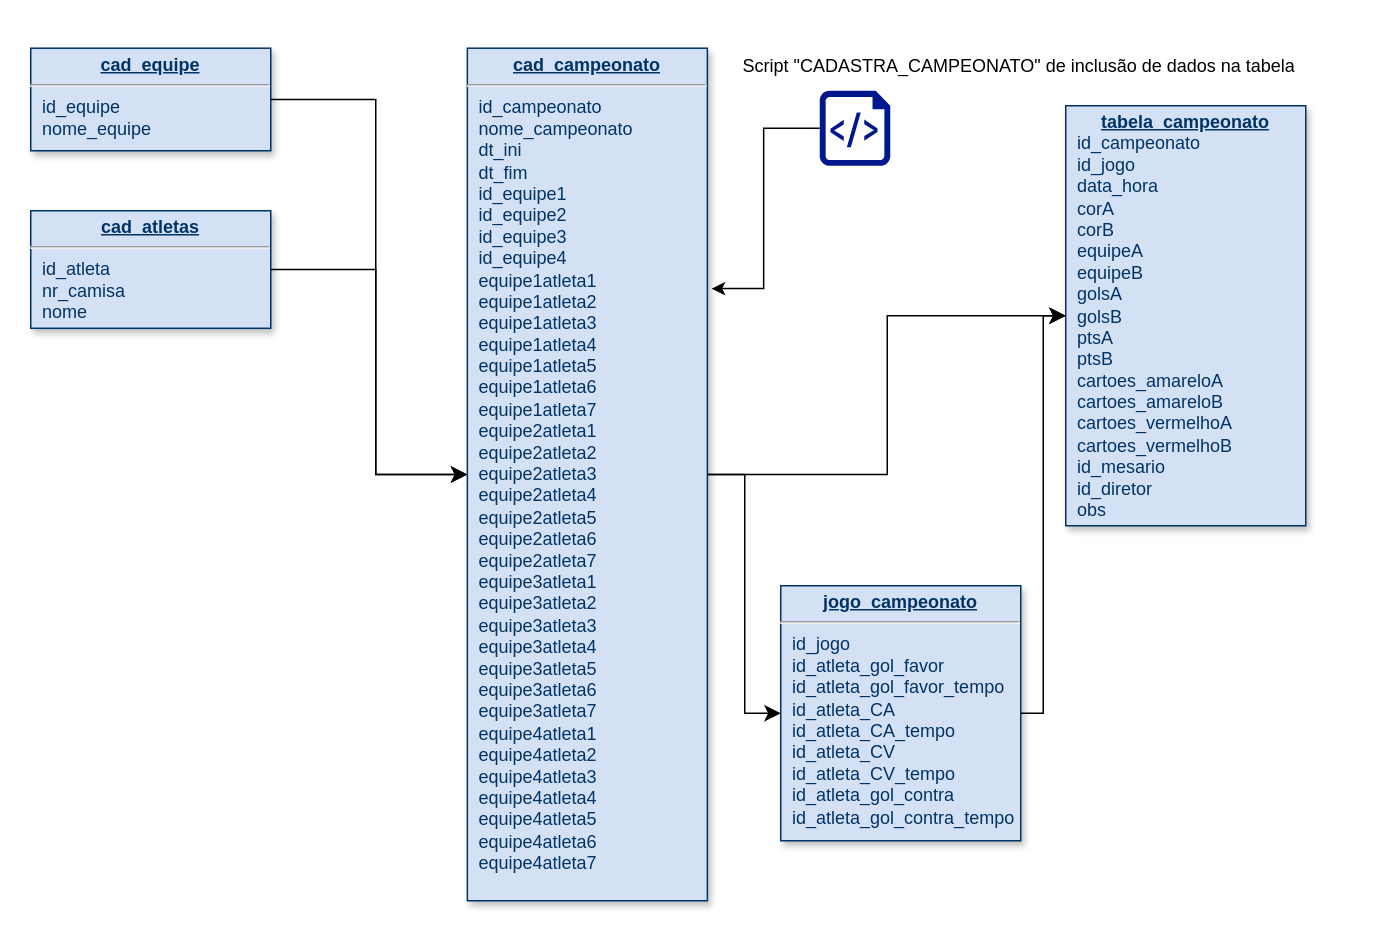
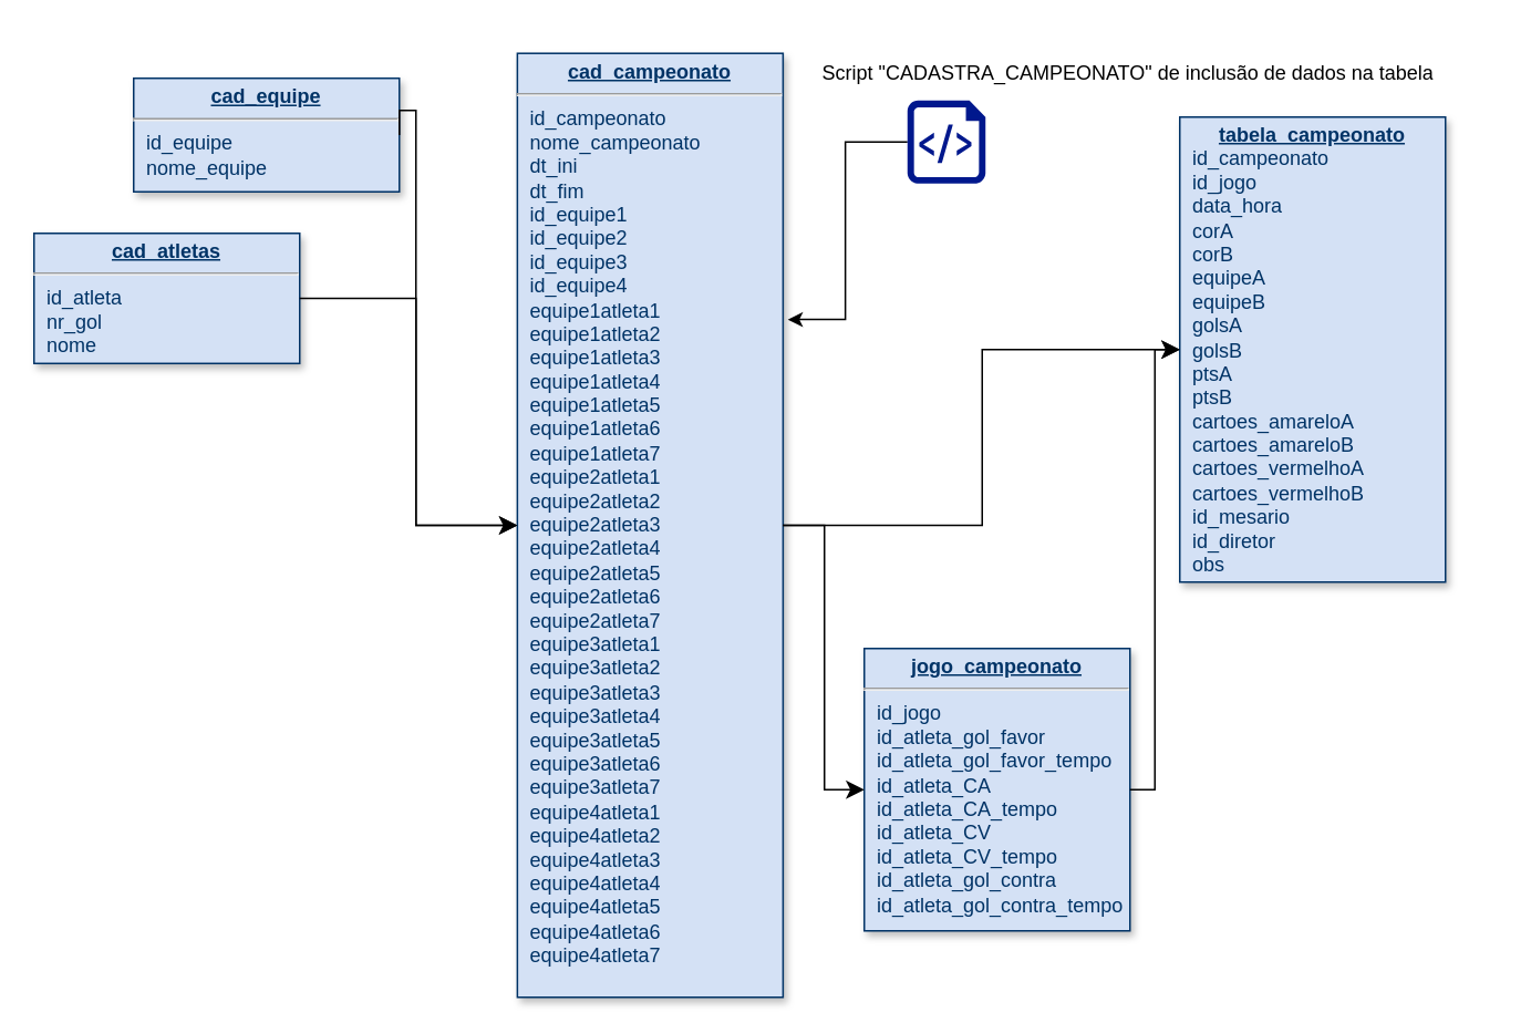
  <mxCell id="0" />
  <mxCell id="1" parent="0" />
- <mxCell id="2" value="&lt;p style=&quot;margin: 0px; margin-top: 4px; text-align: center; text-decoration: underline;&quot;&gt;&lt;strong&gt;cad_equipe&lt;/strong&gt;&lt;/p&gt;&lt;hr&gt;&lt;p style=&quot;margin: 0px; margin-left: 8px;&quot;&gt;id_equipe&lt;/p&gt;&lt;p style=&quot;margin: 0px; margin-left: 8px;&quot;&gt;nome_equipe&lt;br&gt;&lt;br&gt;&lt;/p&gt;" style="verticalAlign=top;align=left;overflow=fill;fontSize=12;fontFamily=Helvetica;html=1;strokeColor=#003366;shadow=1;fillColor=#D4E1F5;fontColor=#003366" vertex="1" parent="1"><mxGeometry x="20" y="31.64" width="160" height="68.36" as="geometry" /></mxCell>
+ <mxCell id="2" value="&lt;p style=&quot;margin: 0px; margin-top: 4px; text-align: center; text-decoration: underline;&quot;&gt;&lt;strong&gt;cad_equipe&lt;/strong&gt;&lt;/p&gt;&lt;hr&gt;&lt;p style=&quot;margin: 0px; margin-left: 8px;&quot;&gt;id_equipe&lt;/p&gt;&lt;p style=&quot;margin: 0px; margin-left: 8px;&quot;&gt;nome_equipe&lt;br&gt;&lt;br&gt;&lt;/p&gt;" style="verticalAlign=top;align=left;overflow=fill;fontSize=12;fontFamily=Helvetica;html=1;strokeColor=#003366;shadow=1;fillColor=#D4E1F5;fontColor=#003366" vertex="1" parent="1"><mxGeometry x="80" y="46.64" width="160" height="68.36" as="geometry" /></mxCell>
  <mxCell id="3" value="&lt;p style=&quot;margin: 0px; margin-top: 4px; text-align: center; text-decoration: underline;&quot;&gt;&lt;b&gt;cad_campeonato&lt;/b&gt;&lt;/p&gt;&lt;hr&gt;&lt;p style=&quot;margin: 0px; margin-left: 8px;&quot;&gt;id_campeonato&lt;/p&gt;&lt;p style=&quot;margin: 0px; margin-left: 8px;&quot;&gt;nome_campeonato&lt;/p&gt;&lt;p style=&quot;margin: 0px; margin-left: 8px;&quot;&gt;dt_ini&lt;/p&gt;&lt;p style=&quot;margin: 0px; margin-left: 8px;&quot;&gt;dt_fim&lt;/p&gt;&lt;p style=&quot;margin: 0px; margin-left: 8px;&quot;&gt;&lt;span style=&quot;background-color: initial;&quot;&gt;id_equipe1&lt;/span&gt;&lt;br&gt;&lt;/p&gt;&lt;p style=&quot;margin: 0px; margin-left: 8px;&quot;&gt;id_equipe2&lt;/p&gt;&lt;p style=&quot;margin: 0px; margin-left: 8px;&quot;&gt;id_equipe3&lt;/p&gt;&lt;p style=&quot;margin: 0px; margin-left: 8px;&quot;&gt;id_equipe4&lt;/p&gt;&lt;p style=&quot;margin: 0px; margin-left: 8px;&quot;&gt;equipe1atleta1&lt;/p&gt;&lt;p style=&quot;margin: 0px; margin-left: 8px;&quot;&gt;equipe1atleta2&lt;/p&gt;&lt;p style=&quot;margin: 0px; margin-left: 8px;&quot;&gt;equipe1atleta3&lt;/p&gt;&lt;p style=&quot;margin: 0px; margin-left: 8px;&quot;&gt;equipe1atleta4&lt;/p&gt;&lt;p style=&quot;margin: 0px; margin-left: 8px;&quot;&gt;equipe1atleta5&lt;/p&gt;&lt;p style=&quot;margin: 0px; margin-left: 8px;&quot;&gt;equipe1atleta6&lt;/p&gt;&lt;p style=&quot;margin: 0px; margin-left: 8px;&quot;&gt;equipe1atleta7&lt;/p&gt;&lt;p style=&quot;margin: 0px; margin-left: 8px;&quot;&gt;equipe2atleta1&lt;/p&gt;&lt;p style=&quot;margin: 0px; margin-left: 8px;&quot;&gt;equipe2atleta2&lt;/p&gt;&lt;p style=&quot;margin: 0px; margin-left: 8px;&quot;&gt;equipe2atleta3&lt;/p&gt;&lt;p style=&quot;margin: 0px; margin-left: 8px;&quot;&gt;equipe2atleta4&lt;/p&gt;&lt;p style=&quot;margin: 0px; margin-left: 8px;&quot;&gt;equipe2atleta5&lt;/p&gt;&lt;p style=&quot;margin: 0px; margin-left: 8px;&quot;&gt;equipe2atleta6&lt;/p&gt;&lt;p style=&quot;margin: 0px; margin-left: 8px;&quot;&gt;equipe2atleta7&lt;/p&gt;&lt;p style=&quot;margin: 0px; margin-left: 8px;&quot;&gt;equipe3atleta1&lt;/p&gt;&lt;p style=&quot;margin: 0px; margin-left: 8px;&quot;&gt;equipe3atleta2&lt;/p&gt;&lt;p style=&quot;margin: 0px; margin-left: 8px;&quot;&gt;equipe3atleta3&lt;/p&gt;&lt;p style=&quot;margin: 0px; margin-left: 8px;&quot;&gt;equipe3atleta4&lt;/p&gt;&lt;p style=&quot;margin: 0px; margin-left: 8px;&quot;&gt;equipe3atleta5&lt;/p&gt;&lt;p style=&quot;margin: 0px; margin-left: 8px;&quot;&gt;equipe3atleta6&lt;/p&gt;&lt;p style=&quot;margin: 0px; margin-left: 8px;&quot;&gt;equipe3atleta7&lt;/p&gt;&lt;p style=&quot;margin: 0px; margin-left: 8px;&quot;&gt;equipe4atleta1&lt;/p&gt;&lt;p style=&quot;margin: 0px; margin-left: 8px;&quot;&gt;equipe4atleta2&lt;/p&gt;&lt;p style=&quot;margin: 0px; margin-left: 8px;&quot;&gt;equipe4atleta3&lt;/p&gt;&lt;p style=&quot;margin: 0px; margin-left: 8px;&quot;&gt;equipe4atleta4&lt;/p&gt;&lt;p style=&quot;margin: 0px; margin-left: 8px;&quot;&gt;equipe4atleta5&lt;/p&gt;&lt;p style=&quot;margin: 0px; margin-left: 8px;&quot;&gt;equipe4atleta6&lt;/p&gt;&lt;p style=&quot;margin: 0px; margin-left: 8px;&quot;&gt;equipe4atleta7&lt;/p&gt;" style="verticalAlign=top;align=left;overflow=fill;fontSize=12;fontFamily=Helvetica;html=1;strokeColor=#003366;shadow=1;fillColor=#D4E1F5;fontColor=#003366" vertex="1" parent="1"><mxGeometry x="311.08" y="31.64" width="160" height="568.36" as="geometry" /></mxCell>
- <mxCell id="4" value="&lt;p style=&quot;margin: 0px; margin-top: 4px; text-align: center; text-decoration: underline;&quot;&gt;&lt;strong&gt;cad_atletas&lt;/strong&gt;&lt;/p&gt;&lt;hr&gt;&lt;p style=&quot;margin: 0px; margin-left: 8px;&quot;&gt;id_atleta&lt;/p&gt;&lt;p style=&quot;margin: 0px; margin-left: 8px;&quot;&gt;nr_camisa&lt;/p&gt;&lt;p style=&quot;margin: 0px; margin-left: 8px;&quot;&gt;nome&lt;/p&gt;&lt;p style=&quot;margin: 0px; margin-left: 8px;&quot;&gt;&lt;br&gt;&lt;/p&gt;" style="verticalAlign=top;align=left;overflow=fill;fontSize=12;fontFamily=Helvetica;html=1;strokeColor=#003366;shadow=1;fillColor=#D4E1F5;fontColor=#003366" vertex="1" parent="1"><mxGeometry x="20" y="140" width="160" height="78.36" as="geometry" /></mxCell>
+ <mxCell id="4" value="&lt;p style=&quot;margin: 0px; margin-top: 4px; text-align: center; text-decoration: underline;&quot;&gt;&lt;strong&gt;cad_atletas&lt;/strong&gt;&lt;/p&gt;&lt;hr&gt;&lt;p style=&quot;margin: 0px; margin-left: 8px;&quot;&gt;id_atleta&lt;/p&gt;&lt;p style=&quot;margin: 0px; margin-left: 8px;&quot;&gt;nr_gol&lt;/p&gt;&lt;p style=&quot;margin: 0px; margin-left: 8px;&quot;&gt;nome&lt;/p&gt;&lt;p style=&quot;margin: 0px; margin-left: 8px;&quot;&gt;&lt;br&gt;&lt;/p&gt;" style="verticalAlign=top;align=left;overflow=fill;fontSize=12;fontFamily=Helvetica;html=1;strokeColor=#003366;shadow=1;fillColor=#D4E1F5;fontColor=#003366" vertex="1" parent="1"><mxGeometry x="20" y="140" width="160" height="78.36" as="geometry" /></mxCell>
  <mxCell id="5" value="&lt;h1&gt;&lt;span style=&quot;font-size: 12px; font-weight: 400;&quot;&gt;Script &quot;CADASTRA_CAMPEONATO&quot; de inclusão de dados na tabela&lt;/span&gt;&lt;/h1&gt;" style="text;html=1;strokeColor=none;fillColor=none;spacing=5;spacingTop=-20;whiteSpace=wrap;overflow=hidden;rounded=0;" vertex="1" parent="1"><mxGeometry x="490" y="20" width="410" height="50" as="geometry" /></mxCell>
  <mxCell id="6" style="edgeStyle=orthogonalEdgeStyle;rounded=0;orthogonalLoop=1;jettySize=auto;html=1;exitX=0;exitY=0.5;exitDx=0;exitDy=0;exitPerimeter=0;entryX=1.018;entryY=0.282;entryDx=0;entryDy=0;entryPerimeter=0;" edge="1" parent="1" source="7" target="3"><mxGeometry relative="1" as="geometry"><mxPoint x="534" y="70" as="targetPoint" /></mxGeometry></mxCell>
  <mxCell id="7" value="" style="sketch=0;aspect=fixed;pointerEvents=1;shadow=0;dashed=0;html=1;strokeColor=none;labelPosition=center;verticalLabelPosition=bottom;verticalAlign=top;align=center;fillColor=#00188D;shape=mxgraph.azure.script_file" vertex="1" parent="1"><mxGeometry x="546" y="60" width="47" height="50" as="geometry" /></mxCell>
  <mxCell id="8" value="" style="edgeStyle=segmentEdgeStyle;endArrow=classic;html=1;curved=0;rounded=0;endSize=8;startSize=8;exitX=1;exitY=0.5;exitDx=0;exitDy=0;entryX=0;entryY=0.5;entryDx=0;entryDy=0;" edge="1" parent="1" source="2" target="3"><mxGeometry width="50" height="50" relative="1" as="geometry"><mxPoint x="350" y="230" as="sourcePoint" /><mxPoint x="400" y="180" as="targetPoint" /><Array as="points"><mxPoint x="250" y="66" /><mxPoint x="250" y="316" /></Array></mxGeometry></mxCell>
  <mxCell id="9" value="" style="edgeStyle=segmentEdgeStyle;endArrow=classic;html=1;curved=0;rounded=0;endSize=8;startSize=8;exitX=1;exitY=0.5;exitDx=0;exitDy=0;entryX=0;entryY=0.5;entryDx=0;entryDy=0;" edge="1" parent="1" source="4" target="3"><mxGeometry width="50" height="50" relative="1" as="geometry"><mxPoint x="350" y="230" as="sourcePoint" /><mxPoint x="400" y="180" as="targetPoint" /><Array as="points"><mxPoint x="250" y="179" /><mxPoint x="250" y="316" /></Array></mxGeometry></mxCell>
  <mxCell id="10" value="&lt;p style=&quot;margin: 0px; margin-top: 4px; text-align: center; text-decoration: underline;&quot;&gt;&lt;strong&gt;tabela_campeonato&lt;/strong&gt;&lt;/p&gt;&lt;p style=&quot;margin: 0px; margin-left: 8px;&quot;&gt;id_campeonato&lt;/p&gt;&lt;p style=&quot;margin: 0px; margin-left: 8px;&quot;&gt;id_jogo&lt;/p&gt;&lt;p style=&quot;margin: 0px; margin-left: 8px;&quot;&gt;data_hora&lt;/p&gt;&lt;p style=&quot;margin: 0px; margin-left: 8px;&quot;&gt;&lt;span style=&quot;background-color: initial;&quot;&gt;corA&lt;/span&gt;&lt;br&gt;&lt;/p&gt;&lt;p style=&quot;margin: 0px; margin-left: 8px;&quot;&gt;corB&lt;/p&gt;&lt;p style=&quot;margin: 0px; margin-left: 8px;&quot;&gt;equipeA&lt;/p&gt;&lt;p style=&quot;margin: 0px; margin-left: 8px;&quot;&gt;equipeB&lt;/p&gt;&lt;p style=&quot;margin: 0px; margin-left: 8px;&quot;&gt;golsA&lt;/p&gt;&lt;p style=&quot;margin: 0px; margin-left: 8px;&quot;&gt;golsB&lt;/p&gt;&lt;p style=&quot;margin: 0px; margin-left: 8px;&quot;&gt;ptsA&lt;/p&gt;&lt;p style=&quot;margin: 0px; margin-left: 8px;&quot;&gt;ptsB&lt;/p&gt;&lt;p style=&quot;margin: 0px; margin-left: 8px;&quot;&gt;cartoes_amareloA&lt;/p&gt;&lt;p style=&quot;margin: 0px; margin-left: 8px;&quot;&gt;cartoes_amareloB&lt;br&gt;&lt;/p&gt;&lt;p style=&quot;margin: 0px; margin-left: 8px;&quot;&gt;cartoes_vermelhoA&lt;/p&gt;&lt;p style=&quot;margin: 0px; margin-left: 8px;&quot;&gt;cartoes_vermelhoB&lt;br&gt;&lt;/p&gt;&lt;p style=&quot;margin: 0px; margin-left: 8px;&quot;&gt;id_mesario&lt;/p&gt;&lt;p style=&quot;margin: 0px; margin-left: 8px;&quot;&gt;id_diretor&lt;/p&gt;&lt;p style=&quot;margin: 0px; margin-left: 8px;&quot;&gt;obs&lt;/p&gt;" style="verticalAlign=top;align=left;overflow=fill;fontSize=12;fontFamily=Helvetica;html=1;strokeColor=#003366;shadow=1;fillColor=#D4E1F5;fontColor=#003366" vertex="1" parent="1"><mxGeometry x="710" y="70" width="160" height="280" as="geometry" /></mxCell>
  <mxCell id="11" value="&lt;p style=&quot;margin: 0px; margin-top: 4px; text-align: center; text-decoration: underline;&quot;&gt;&lt;strong&gt;jogo_campeonato&lt;/strong&gt;&lt;/p&gt;&lt;hr&gt;&lt;p style=&quot;margin: 0px; margin-left: 8px;&quot;&gt;id_jogo&lt;/p&gt;&lt;p style=&quot;margin: 0px; margin-left: 8px;&quot;&gt;id_atleta_gol_favor&lt;/p&gt;&lt;p style=&quot;margin: 0px; margin-left: 8px;&quot;&gt;id_atleta_gol_favor_tempo&lt;br&gt;&lt;/p&gt;&lt;p style=&quot;margin: 0px; margin-left: 8px;&quot;&gt;id_atleta_CA&lt;/p&gt;&lt;p style=&quot;margin: 0px; margin-left: 8px;&quot;&gt;id_atleta_CA_tempo&lt;br&gt;&lt;/p&gt;&lt;p style=&quot;margin: 0px; margin-left: 8px;&quot;&gt;id_atleta_CV&lt;br&gt;&lt;/p&gt;&lt;p style=&quot;margin: 0px; margin-left: 8px;&quot;&gt;id_atleta_CV_tempo&lt;br&gt;&lt;/p&gt;&lt;p style=&quot;margin: 0px; margin-left: 8px;&quot;&gt;id_atleta_gol_contra&lt;br&gt;&lt;/p&gt;&lt;p style=&quot;margin: 0px; margin-left: 8px;&quot;&gt;id_atleta_gol_contra_tempo&lt;br&gt;&lt;/p&gt;" style="verticalAlign=top;align=left;overflow=fill;fontSize=12;fontFamily=Helvetica;html=1;strokeColor=#003366;shadow=1;fillColor=#D4E1F5;fontColor=#003366" vertex="1" parent="1"><mxGeometry x="520" y="390" width="160" height="170" as="geometry" /></mxCell>
  <mxCell id="12" value="" style="edgeStyle=elbowEdgeStyle;elbow=horizontal;endArrow=classic;html=1;curved=0;rounded=0;endSize=8;startSize=8;exitX=1;exitY=0.5;exitDx=0;exitDy=0;entryX=0;entryY=0.5;entryDx=0;entryDy=0;" edge="1" parent="1" source="3" target="11"><mxGeometry width="50" height="50" relative="1" as="geometry"><mxPoint x="400" y="330" as="sourcePoint" /><mxPoint x="450" y="280" as="targetPoint" /></mxGeometry></mxCell>
  <mxCell id="13" value="" style="edgeStyle=elbowEdgeStyle;elbow=horizontal;endArrow=classic;html=1;curved=0;rounded=0;endSize=8;startSize=8;exitX=1;exitY=0.5;exitDx=0;exitDy=0;entryX=0;entryY=0.5;entryDx=0;entryDy=0;" edge="1" parent="1" source="3" target="10"><mxGeometry width="50" height="50" relative="1" as="geometry"><mxPoint x="400" y="330" as="sourcePoint" /><mxPoint x="450" y="280" as="targetPoint" /></mxGeometry></mxCell>
  <mxCell id="14" value="" style="edgeStyle=elbowEdgeStyle;elbow=horizontal;endArrow=classic;html=1;curved=0;rounded=0;endSize=8;startSize=8;exitX=1;exitY=0.5;exitDx=0;exitDy=0;entryX=0;entryY=0.5;entryDx=0;entryDy=0;" edge="1" parent="1" source="11" target="10"><mxGeometry width="50" height="50" relative="1" as="geometry"><mxPoint x="400" y="330" as="sourcePoint" /><mxPoint x="450" y="280" as="targetPoint" /></mxGeometry></mxCell>
